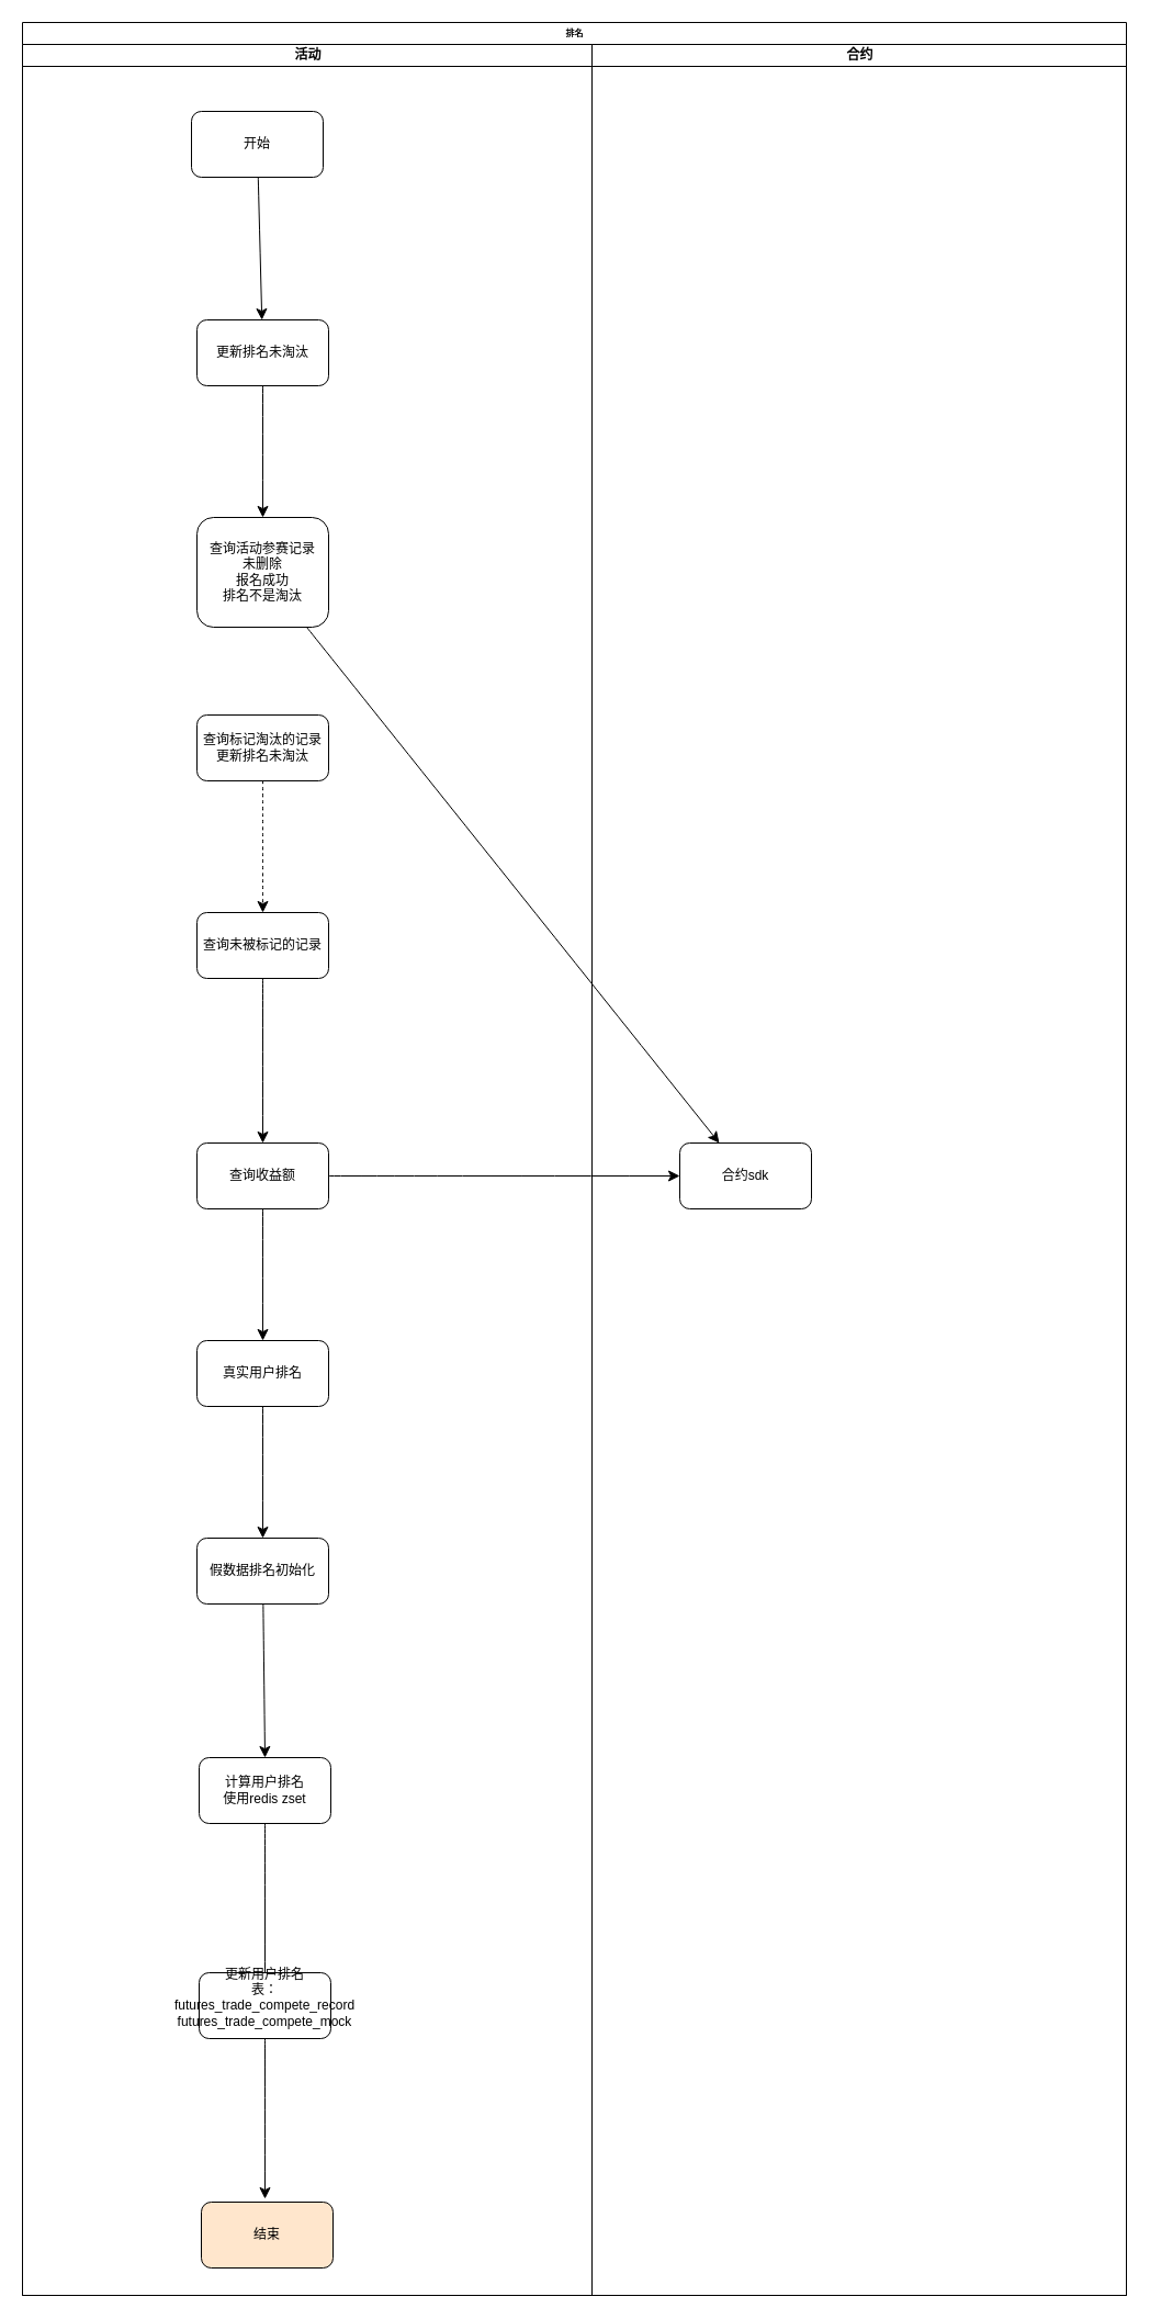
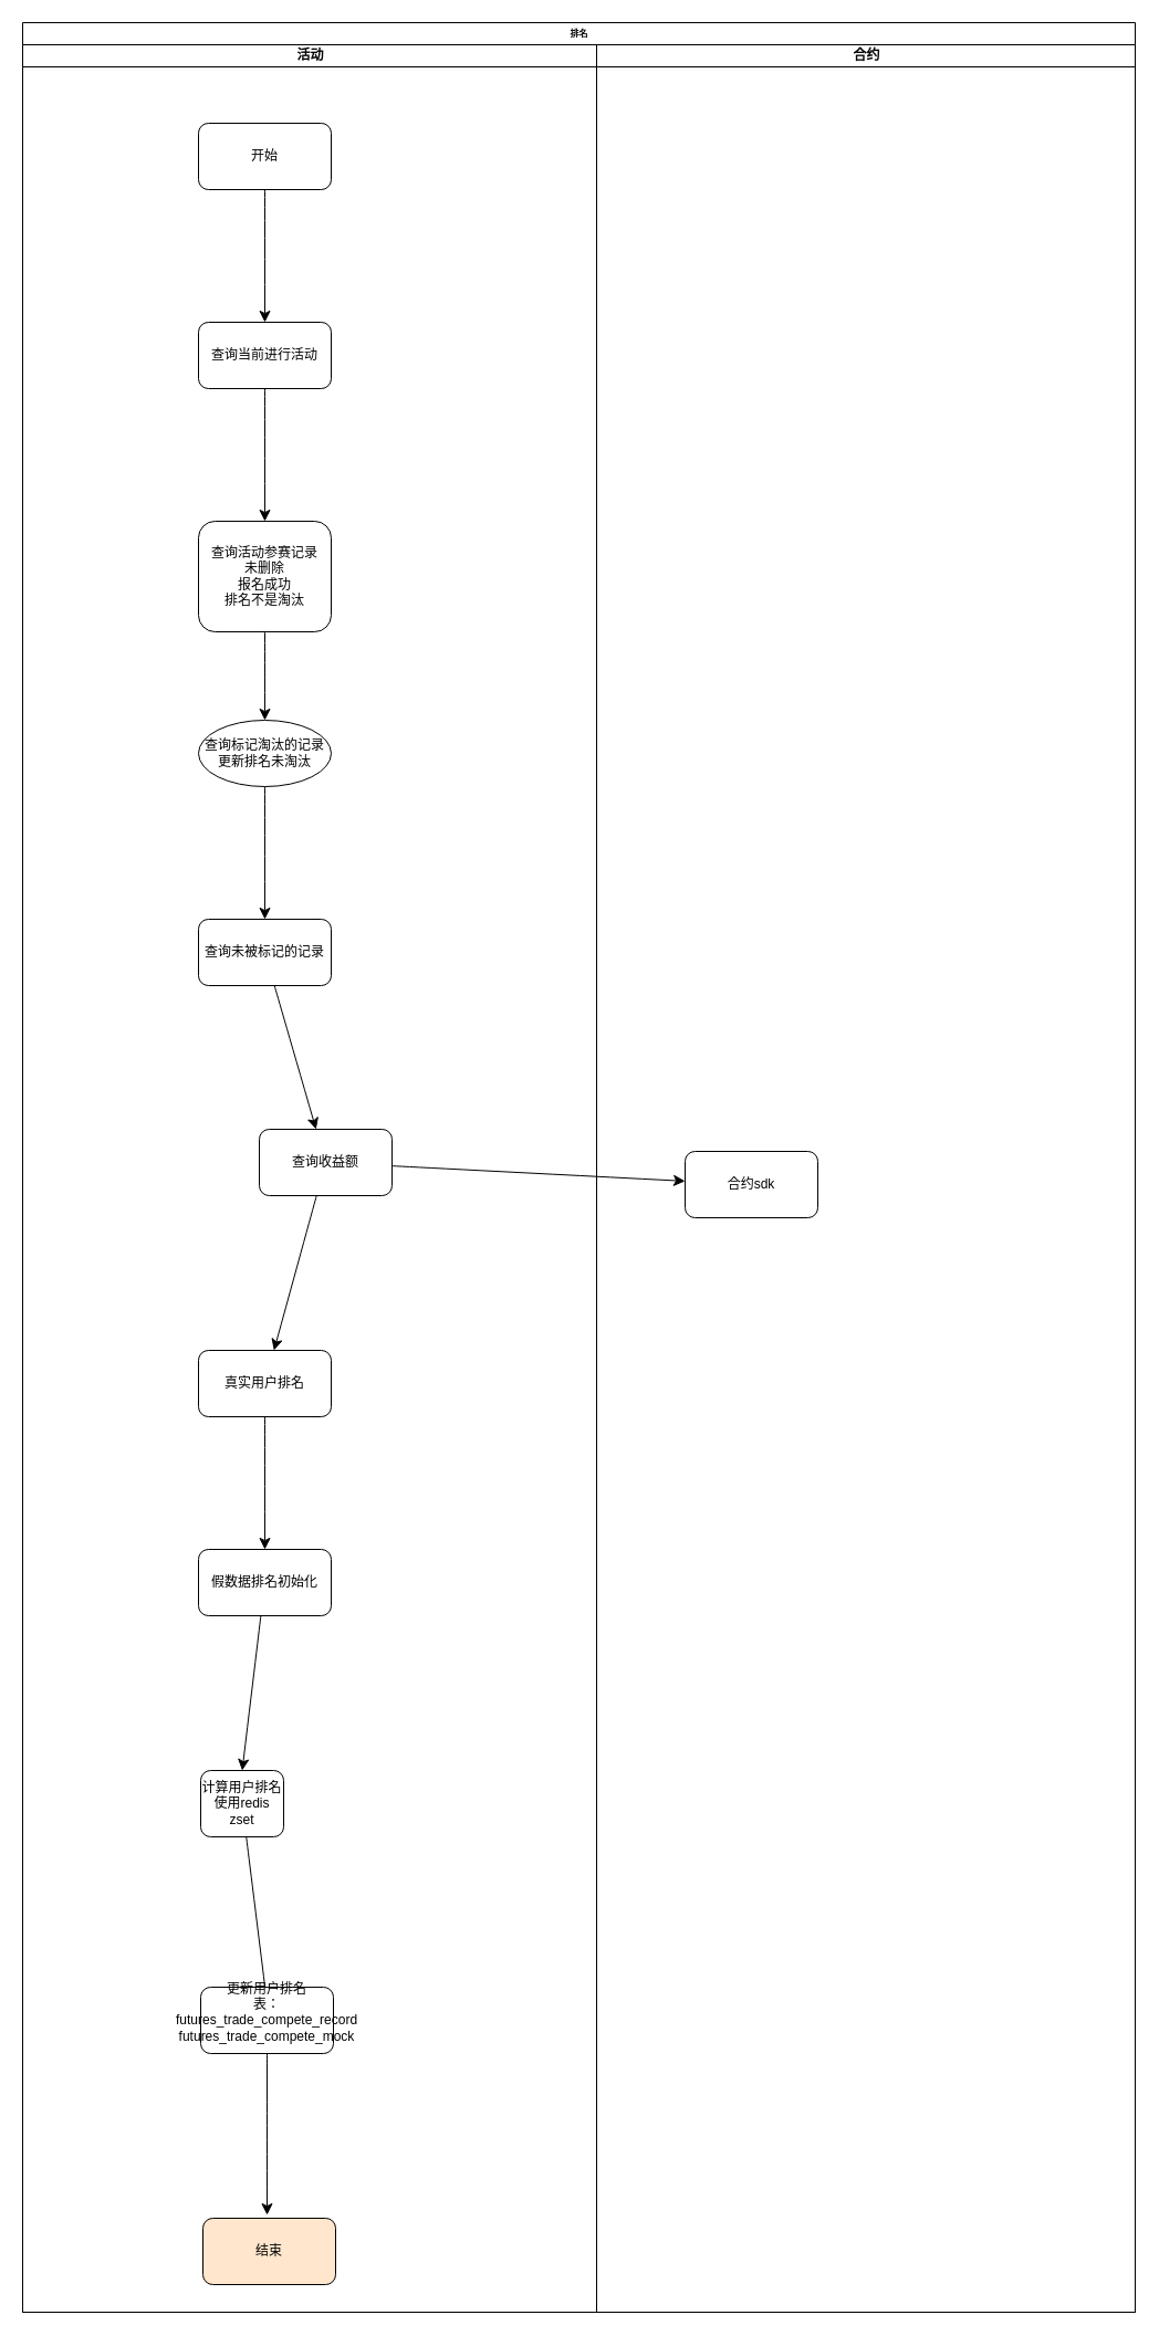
  <mxCell id="0" />
  <mxCell id="1" parent="0" />
  <mxCell id="2" value="排名" style="swimlane;html=1;childLayout=stackLayout;startSize=20;rounded=0;shadow=0;labelBackgroundColor=none;strokeWidth=1;fontFamily=Verdana;fontSize=8;align=center;" parent="1" vertex="1"><mxGeometry x="20" y="20" width="1006" height="2071" as="geometry" /></mxCell>
  <mxCell id="3" value="活动" style="swimlane;html=1;startSize=20;" parent="2" vertex="1"><mxGeometry y="20" width="519" height="2051" as="geometry" /></mxCell>
  <mxCell id="4" value="" style="edgeStyle=none;curved=1;rounded=0;orthogonalLoop=1;jettySize=auto;html=1;fontSize=12;startSize=8;endSize=8;" parent="3" source="5" target="7" edge="1"><mxGeometry relative="1" as="geometry" /></mxCell>
- <mxCell id="5" value="开始" style="rounded=1;whiteSpace=wrap;html=1;" parent="3" vertex="1"><mxGeometry x="154" y="61" width="120" height="60" as="geometry" /></mxCell>
+ <mxCell id="5" value="开始" style="rounded=1;whiteSpace=wrap;html=1;" parent="3" vertex="1"><mxGeometry x="159" y="71" width="120" height="60" as="geometry" /></mxCell>
  <mxCell id="6" value="" style="edgeStyle=none;curved=1;rounded=0;orthogonalLoop=1;jettySize=auto;html=1;fontSize=12;startSize=8;endSize=8;" parent="3" source="7" target="9" edge="1"><mxGeometry relative="1" as="geometry" /></mxCell>
- <mxCell id="7" value="更新排名未淘汰" style="whiteSpace=wrap;html=1;rounded=1;" parent="3" vertex="1"><mxGeometry x="159" y="251" width="120" height="60" as="geometry" /></mxCell>
- <mxCell id="8" value="" style="edgeStyle=none;curved=1;rounded=0;orthogonalLoop=1;jettySize=auto;html=1;fontSize=12;startSize=8;endSize=8;" parent="3" source="9" target="26" edge="1"><mxGeometry relative="1" as="geometry" /></mxCell>
+ <mxCell id="7" value="查询当前进行活动" style="whiteSpace=wrap;html=1;rounded=1;" parent="3" vertex="1"><mxGeometry x="159" y="251" width="120" height="60" as="geometry" /></mxCell>
+ <mxCell id="8" value="" style="edgeStyle=none;curved=1;rounded=0;orthogonalLoop=1;jettySize=auto;html=1;fontSize=12;startSize=8;endSize=8;" parent="3" source="9" target="18" edge="1"><mxGeometry relative="1" as="geometry" /></mxCell>
  <mxCell id="9" value="查询活动参赛记录&lt;div&gt;未删除&lt;/div&gt;&lt;div&gt;报名成功&lt;/div&gt;&lt;div&gt;排名不是淘汰&lt;/div&gt;" style="whiteSpace=wrap;html=1;rounded=1;" parent="3" vertex="1"><mxGeometry x="159" y="431" width="120" height="100" as="geometry" /></mxCell>
  <mxCell id="10" value="" style="edgeStyle=none;curved=1;rounded=0;orthogonalLoop=1;jettySize=auto;html=1;fontSize=12;startSize=8;endSize=8;" edge="1" parent="3" source="11" target="22"><mxGeometry relative="1" as="geometry" /></mxCell>
- <mxCell id="11" value="查询收益额" style="whiteSpace=wrap;html=1;rounded=1;" parent="3" vertex="1"><mxGeometry x="159" y="1001" width="120" height="60" as="geometry" /></mxCell>
+ <mxCell id="11" value="查询收益额" style="whiteSpace=wrap;html=1;rounded=1;" parent="3" vertex="1"><mxGeometry x="214" y="981" width="120" height="60" as="geometry" /></mxCell>
  <mxCell id="12" value="" style="edgeStyle=none;curved=1;rounded=0;orthogonalLoop=1;jettySize=auto;html=1;fontSize=12;startSize=8;endSize=8;" parent="3" source="13" edge="1"><mxGeometry relative="1" as="geometry"><mxPoint x="221" y="1772" as="targetPoint" /></mxGeometry></mxCell>
- <mxCell id="13" value="计算用户排名&lt;div&gt;使用redis zset&lt;/div&gt;" style="whiteSpace=wrap;html=1;rounded=1;" parent="3" vertex="1"><mxGeometry x="161" y="1561" width="120" height="60" as="geometry" /></mxCell>
+ <mxCell id="13" value="计算用户排名&lt;div&gt;使用redis zset&lt;/div&gt;" style="whiteSpace=wrap;html=1;rounded=1;" parent="3" vertex="1"><mxGeometry x="161" y="1561" width="75" height="60" as="geometry" /></mxCell>
  <mxCell id="14" value="" style="edgeStyle=none;curved=1;rounded=0;orthogonalLoop=1;jettySize=auto;html=1;fontSize=12;startSize=8;endSize=8;" parent="3" source="15" edge="1"><mxGeometry relative="1" as="geometry"><mxPoint x="221" y="1963" as="targetPoint" /></mxGeometry></mxCell>
  <mxCell id="15" value="更新用户排名&lt;div&gt;表：futures_trade_compete_record&lt;/div&gt;&lt;div&gt;futures_trade_compete_mock&lt;br&gt;&lt;/div&gt;&lt;div&gt;&lt;br&gt;&lt;/div&gt;" style="whiteSpace=wrap;html=1;rounded=1;" parent="3" vertex="1"><mxGeometry x="161" y="1757" width="120" height="60" as="geometry" /></mxCell>
  <mxCell id="16" value="结束" style="whiteSpace=wrap;html=1;rounded=1;fillColor=#ffe6cc;" parent="3" vertex="1"><mxGeometry x="163" y="1966" width="120" height="60" as="geometry" /></mxCell>
- <mxCell id="17" value="" style="edgeStyle=none;curved=1;rounded=0;orthogonalLoop=1;jettySize=auto;html=1;fontSize=12;startSize=8;endSize=8;dashed=1;" parent="3" source="18" target="20" edge="1"><mxGeometry relative="1" as="geometry" /></mxCell>
- <mxCell id="18" value="查询标记淘汰的记录&lt;div&gt;更新排名未淘汰&lt;/div&gt;" style="whiteSpace=wrap;html=1;rounded=1;" parent="3" vertex="1"><mxGeometry x="159" y="611" width="120" height="60" as="geometry" /></mxCell>
+ <mxCell id="17" value="" style="edgeStyle=none;curved=1;rounded=0;orthogonalLoop=1;jettySize=auto;html=1;fontSize=12;startSize=8;endSize=8;" parent="3" source="18" target="20" edge="1"><mxGeometry relative="1" as="geometry" /></mxCell>
+ <mxCell id="18" value="查询标记淘汰的记录&lt;div&gt;更新排名未淘汰&lt;/div&gt;" style="ellipse;whiteSpace=wrap;html=1;" parent="3" vertex="1"><mxGeometry x="159" y="611" width="120" height="60" as="geometry" /></mxCell>
  <mxCell id="19" style="edgeStyle=none;curved=1;rounded=0;orthogonalLoop=1;jettySize=auto;html=1;fontSize=12;startSize=8;endSize=8;" parent="3" source="20" target="11" edge="1"><mxGeometry relative="1" as="geometry" /></mxCell>
  <mxCell id="20" value="查询未被标记的记录" style="whiteSpace=wrap;html=1;rounded=1;" parent="3" vertex="1"><mxGeometry x="159" y="791" width="120" height="60" as="geometry" /></mxCell>
  <mxCell id="21" value="" style="edgeStyle=none;curved=1;rounded=0;orthogonalLoop=1;jettySize=auto;html=1;fontSize=12;startSize=8;endSize=8;" edge="1" parent="3" source="22" target="24"><mxGeometry relative="1" as="geometry" /></mxCell>
  <mxCell id="22" value="真实用户排名" style="whiteSpace=wrap;html=1;rounded=1;" vertex="1" parent="3"><mxGeometry x="159" y="1181" width="120" height="60" as="geometry" /></mxCell>
  <mxCell id="23" style="edgeStyle=none;curved=1;rounded=0;orthogonalLoop=1;jettySize=auto;html=1;entryX=0.5;entryY=0;entryDx=0;entryDy=0;fontSize=12;startSize=8;endSize=8;" edge="1" parent="3" source="24" target="13"><mxGeometry relative="1" as="geometry" /></mxCell>
  <mxCell id="24" value="假数据排名初始化" style="whiteSpace=wrap;html=1;rounded=1;" vertex="1" parent="3"><mxGeometry x="159" y="1361" width="120" height="60" as="geometry" /></mxCell>
  <mxCell id="25" value="合约" style="swimlane;html=1;startSize=20;" parent="2" vertex="1"><mxGeometry x="519" y="20" width="487" height="2051" as="geometry" /></mxCell>
  <mxCell id="26" value="合约sdk" style="whiteSpace=wrap;html=1;rounded=1;" parent="25" vertex="1"><mxGeometry x="80" y="1001" width="120" height="60" as="geometry" /></mxCell>
  <mxCell id="27" value="" style="edgeStyle=none;curved=1;rounded=0;orthogonalLoop=1;jettySize=auto;html=1;fontSize=12;startSize=8;endSize=8;" parent="2" source="11" target="26" edge="1"><mxGeometry relative="1" as="geometry" /></mxCell>
